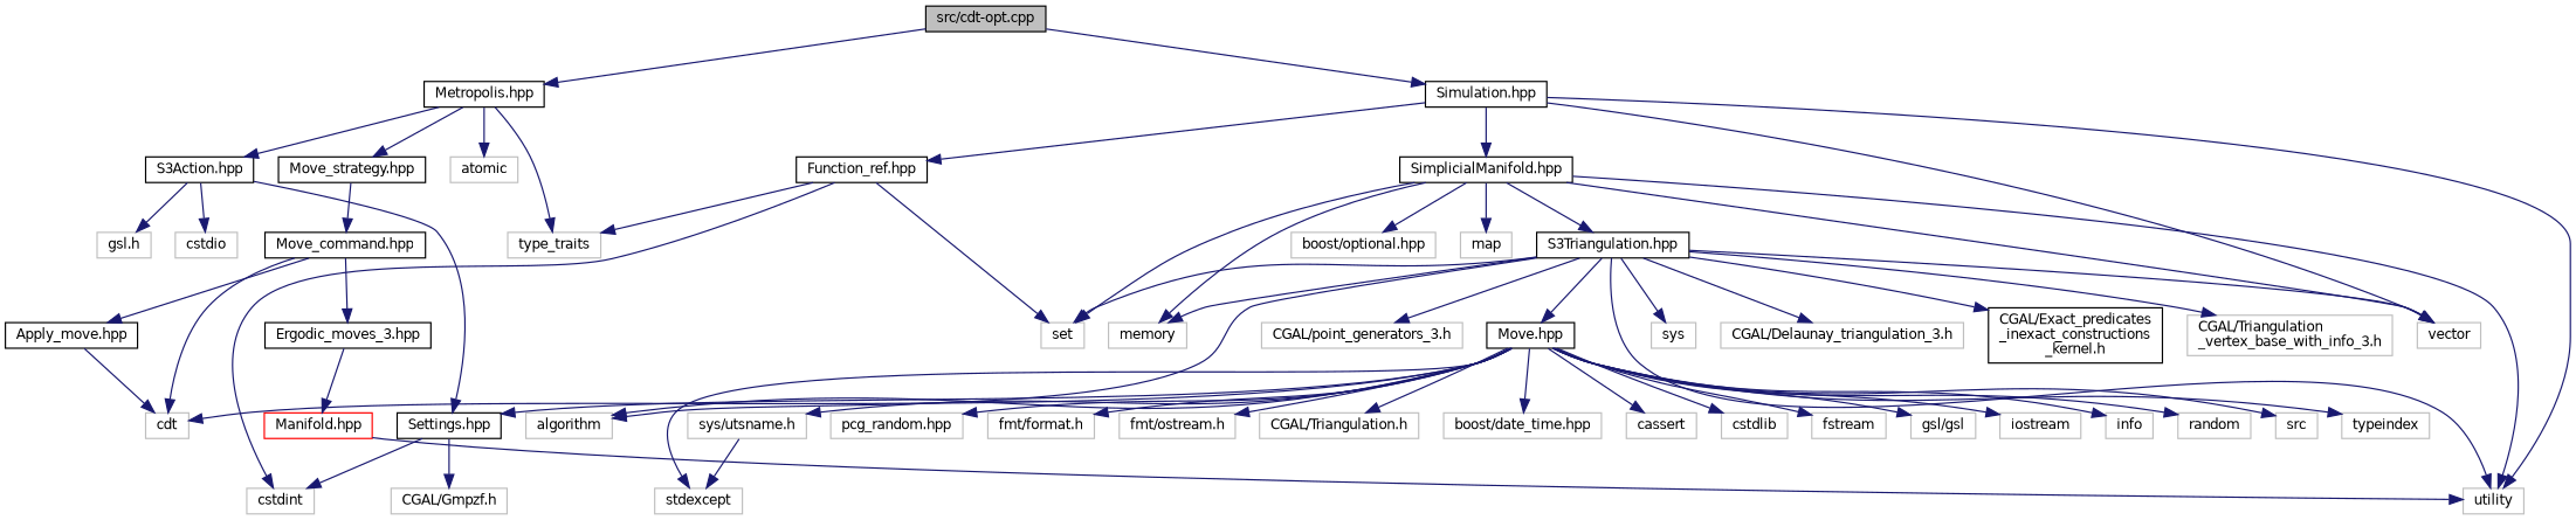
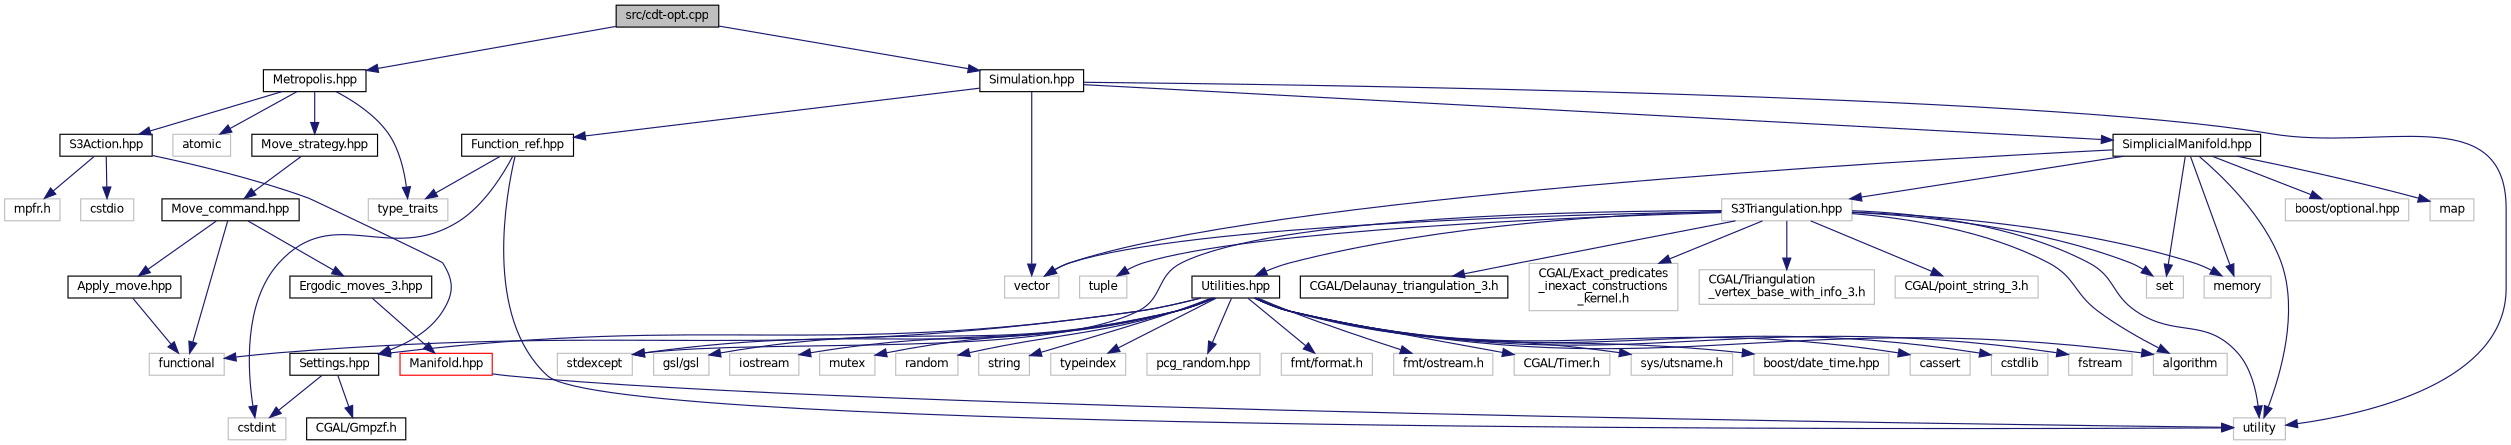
  digraph {
    node [color=grey75 fillcolor=white fontname=Helvetica fontsize=10 shape=record style=filled]
    edge [color=midnightblue fontname=Helvetica fontsize=10 labelfontname=Helvetica labelfontsize=10 style=solid]
    n1 [color=black fillcolor=grey75 fontcolor=black height=0.2 label="src/cdt-opt.cpp" width=0.4]
    n2 [color=black height=0.2 label="Metropolis.hpp" width=0.4]
    n3 [color=black height=0.2 label="Simulation.hpp" width=0.4]
    n4 [color=black height=0.2 label="Move_strategy.hpp" width=0.4]
    n5 [color=black height=0.2 label="S3Action.hpp" width=0.4]
    n6 [height=0.2 label=atomic width=0.4]
    n7 [height=0.2 label=type_traits width=0.4]
    n8 [height=0.2 label=utility width=0.4]
    n9 [color=black height=0.2 label="Function_ref.hpp" width=0.4]
    n10 [color=black height=0.2 label="SimplicialManifold.hpp" width=0.4]
    n11 [height=0.2 label=vector width=0.4]
    n12 [color=black height=0.2 label="Move_command.hpp" width=0.4]
    n13 [color=black height=0.2 label="Settings.hpp" width=0.4]
    n14 [height=0.2 label=cstdio width=0.4]
-   n15 [height=0.2 label="gsl.h" width=0.4]
+   n15 [height=0.2 label="mpfr.h" width=0.4]
    n16 [color=black height=0.2 label="Apply_move.hpp" width=0.4]
-   n17 [height=0.2 label=cdt width=0.4]
+   n17 [height=0.2 label=functional width=0.4]
    n18 [color=black height=0.2 label="Ergodic_moves_3.hpp" width=0.4]
    n19 [color=red height=0.2 label="Manifold.hpp" width=0.4]
-   n20 [height=0.2 label="CGAL/Gmpzf.h" width=0.4]
+   n20 [color=black height=0.2 label="CGAL/Gmpzf.h" width=0.4]
    n21 [height=0.2 label=cstdint width=0.4]
-   n22 [color=black height=0.2 label="S3Triangulation.hpp" width=0.4]
+   n22 [height=0.2 label="S3Triangulation.hpp" width=0.4]
    n23 [height=0.2 label=memory width=0.4]
    n24 [height=0.2 label=set width=0.4]
    n25 [height=0.2 label="boost/optional.hpp" width=0.4]
    n26 [height=0.2 label=map width=0.4]
-   n27 [height=0.2 label="CGAL/Delaunay_triangulation_3.h" width=0.4]
-   n28 [color=black height=0.2 label="CGAL/Exact_predicates\l_inexact_constructions\l_kernel.h" width=0.4]
+   n27 [color=black height=0.2 label="CGAL/Delaunay_triangulation_3.h" width=0.4]
+   n28 [height=0.2 label="CGAL/Exact_predicates\l_inexact_constructions\l_kernel.h" width=0.4]
    n29 [height=0.2 label="CGAL/Triangulation\l_vertex_base_with_info_3.h" width=0.4]
-   n30 [height=0.2 label="CGAL/point_generators_3.h" width=0.4]
-   n31 [color=black height=0.2 label="Move.hpp" width=0.4]
+   n30 [height=0.2 label="CGAL/point_string_3.h" width=0.4]
+   n31 [color=black height=0.2 label="Utilities.hpp" width=0.4]
    n32 [height=0.2 label=algorithm width=0.4]
    n33 [height=0.2 label=stdexcept width=0.4]
-   n34 [height=0.2 label=sys width=0.4]
-   n35 [height=0.2 label="CGAL/Triangulation.h" width=0.4]
+   n34 [height=0.2 label=tuple width=0.4]
+   n35 [height=0.2 label="CGAL/Timer.h" width=0.4]
    n36 [height=0.2 label="sys/utsname.h" width=0.4]
    n37 [height=0.2 label="boost/date_time.hpp" width=0.4]
    n38 [height=0.2 label=cassert width=0.4]
    n39 [height=0.2 label=cstdlib width=0.4]
    n40 [height=0.2 label=fstream width=0.4]
    n41 [height=0.2 label="gsl/gsl" width=0.4]
    n42 [height=0.2 label=iostream width=0.4]
-   n43 [height=0.2 label=info width=0.4]
+   n43 [height=0.2 label=mutex width=0.4]
    n44 [height=0.2 label=random width=0.4]
-   n45 [height=0.2 label=src width=0.4]
+   n45 [height=0.2 label=string width=0.4]
    n46 [height=0.2 label=typeindex width=0.4]
    n47 [height=0.2 label="pcg_random.hpp" width=0.4]
    n48 [height=0.2 label="fmt/format.h" width=0.4]
    n49 [height=0.2 label="fmt/ostream.h" width=0.4]
    n1 -> n2
    n1 -> n3
    n2 -> n4
    n2 -> n5
    n2 -> n6
    n2 -> n7
    n3 -> n8
    n3 -> n9
    n3 -> n10
    n3 -> n11
    n4 -> n12
    n5 -> n13
    n5 -> n14
    n5 -> n15
    n9 -> n7
-   n9 -> n24
+   n9 -> n8
    n9 -> n21
    n10 -> n8
    n10 -> n11
    n10 -> n22
    n10 -> n23
    n10 -> n24
    n10 -> n25
    n10 -> n26
    n12 -> n16
    n12 -> n17
    n12 -> n18
    n13 -> n20
    n13 -> n21
    n16 -> n17
    n18 -> n19
    n19 -> n8
    n22 -> n8
    n22 -> n11
    n22 -> n23
    n22 -> n24
    n22 -> n27
    n22 -> n28
    n22 -> n29
    n22 -> n30
    n22 -> n31
    n22 -> n32
-   n36 -> n33
+   n22 -> n33
    n22 -> n34
    n31 -> n13
    n31 -> n17
    n31 -> n32
    n31 -> n33
    n31 -> n35
    n31 -> n36
    n31 -> n37
    n31 -> n38
    n31 -> n39
    n31 -> n40
    n31 -> n41
    n31 -> n42
    n31 -> n43
    n31 -> n44
    n31 -> n45
    n31 -> n46
    n31 -> n47
    n31 -> n48
    n31 -> n49
  }
